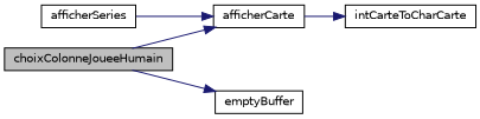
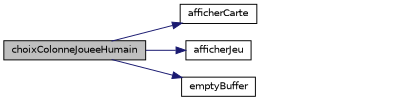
  digraph {
    rankdir=LR
    node [color=black fillcolor=white fontname=Helvetica fontsize=10 shape=record style=filled]
    edge [color=midnightblue fontname=Helvetica fontsize=10 labelfontname=Helvetica labelfontsize=10 style=solid]
    n1 [fillcolor=grey75 fontcolor=black height=0.2 label=choixColonneJoueeHumain width=0.4]
    n2 [height=0.2 label=afficherCarte width=0.4]
+   n3 [height=0.2 label=afficherJeu width=0.4]
    n4 [height=0.2 label=emptyBuffer width=0.4]
-   n5 [height=0.2 label=intCarteToCharCarte width=0.4]
-   n6 [height=0.2 label=afficherSeries width=0.4]
    n1 -> n2
+   n1 -> n3
    n1 -> n4
-   n2 -> n5
-   n6 -> n2
  }
